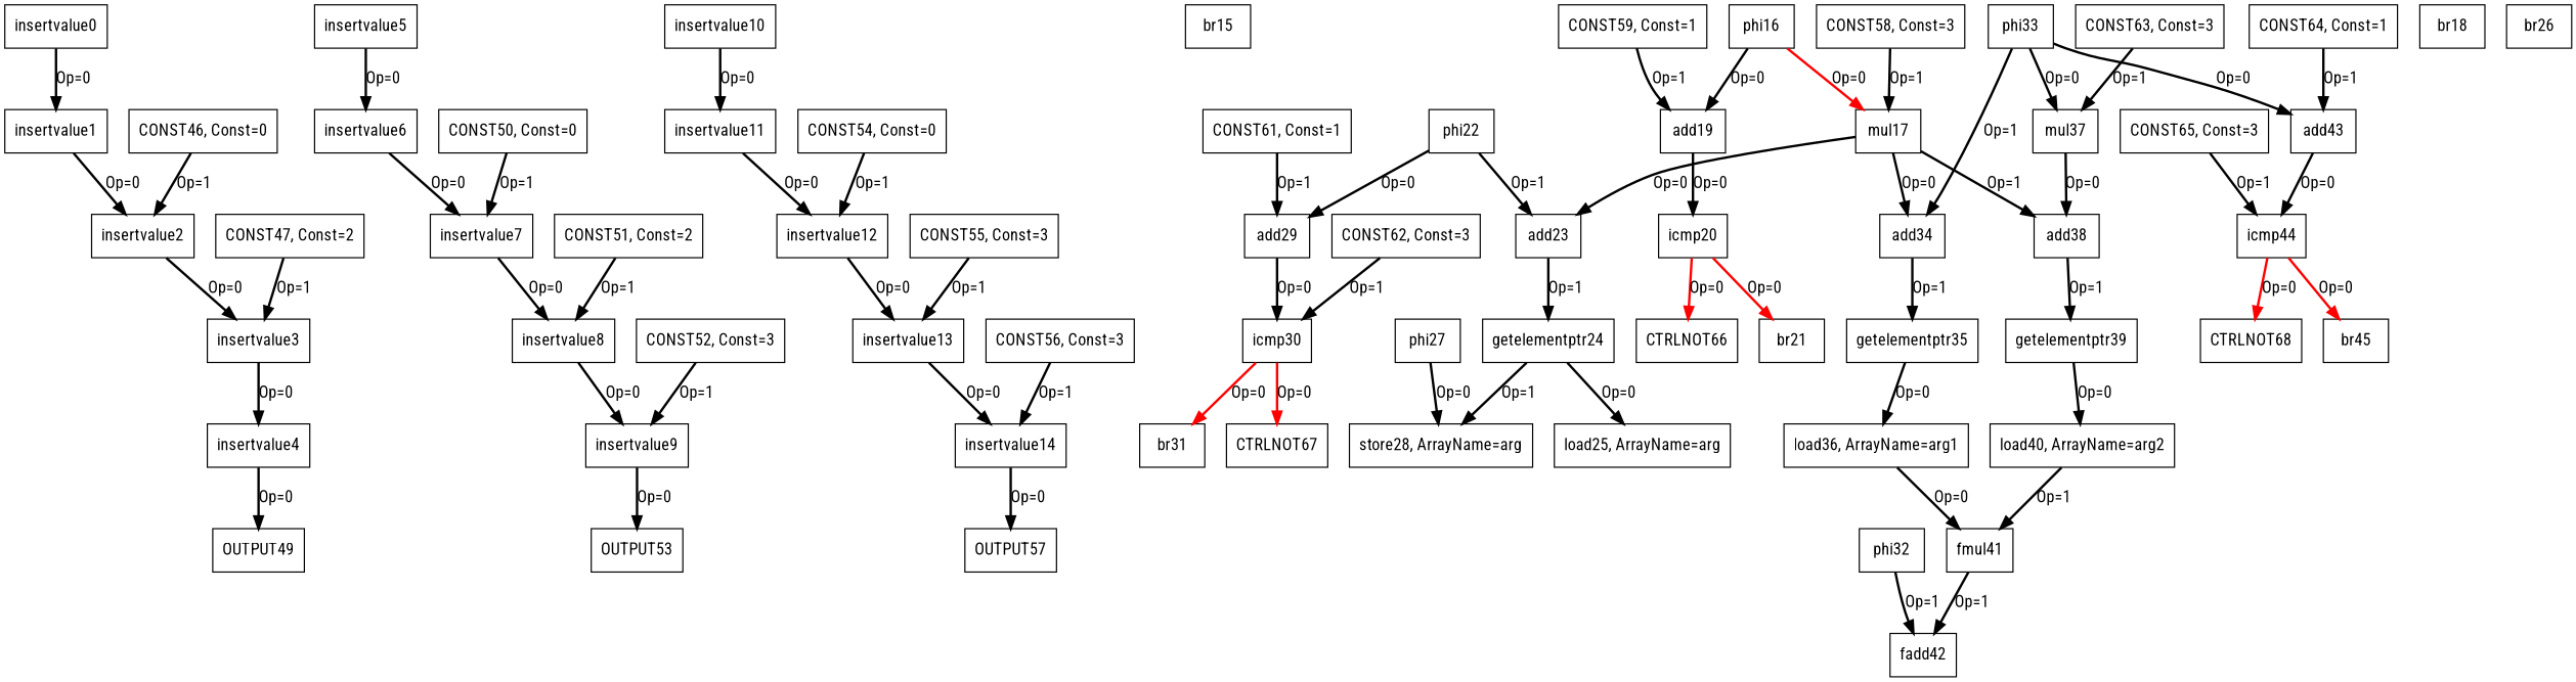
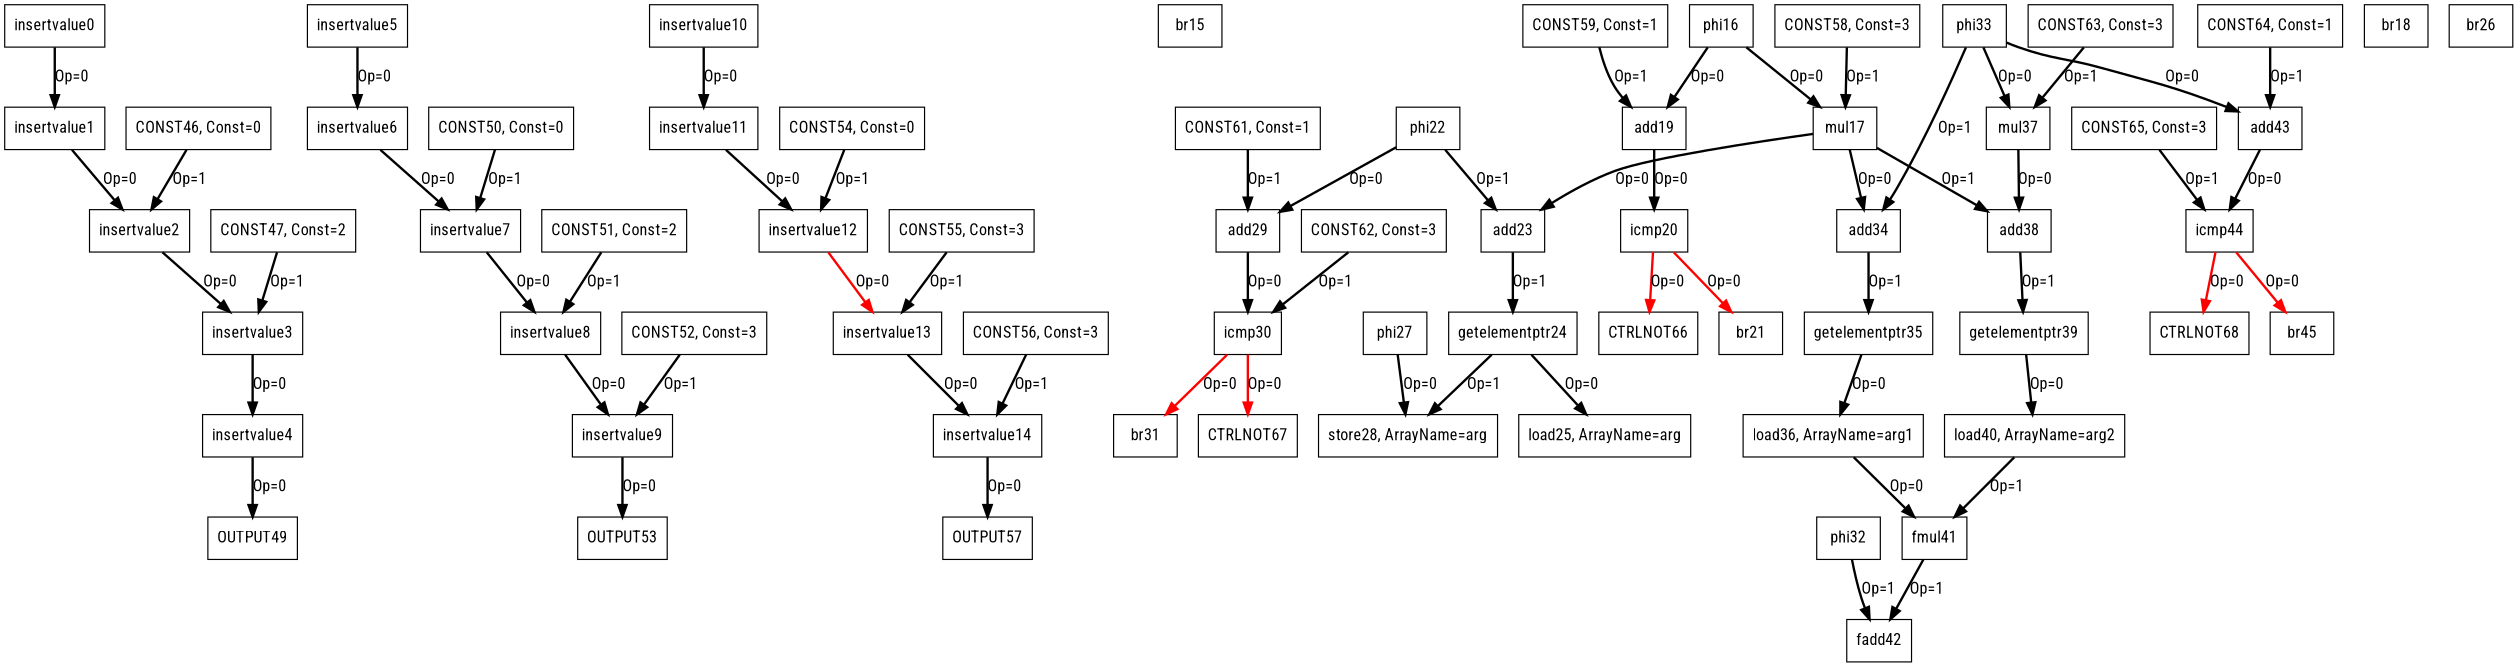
  digraph {
    fontname="Roboto Condensed"
    node [color=black fontname="Roboto Condensed" shape=box]
    edge [color=black fontname="Roboto Condensed" style=bold]
    n1 [label=insertvalue0]
    n2 [label=insertvalue1]
    n3 [label=insertvalue2]
    n4 [label=insertvalue3]
    n5 [label=insertvalue4]
    n6 [label=OUTPUT49]
    n7 [label=insertvalue5]
    n8 [label=insertvalue6]
    n9 [label=insertvalue7]
    n10 [label=insertvalue8]
    n11 [label=insertvalue9]
    n12 [label=OUTPUT53]
    n13 [label=insertvalue10]
    n14 [label=insertvalue11]
    n15 [label=insertvalue12]
    n16 [label=insertvalue13]
    n17 [label=insertvalue14]
    n18 [label=OUTPUT57]
    n19 [label=br15]
    n20 [label=phi16]
    n21 [label=mul17]
    n22 [label=add19]
    n23 [label=add23]
    n24 [label=add34]
    n25 [label=add38]
    n26 [label=icmp20]
    n27 [label=getelementptr24]
    n28 [label=getelementptr35]
    n29 [label=br18]
    n30 [label=br21]
    n31 [label=CTRLNOT66]
    n32 [label=phi22]
    n33 [label=add29]
    n34 [label=icmp30]
    n35 [label=getelementptr39]
    n36 [label="load25, ArrayName=arg"]
    n37 [label="store28, ArrayName=arg"]
    n38 [label=br26]
    n39 [label=phi27]
    n40 [label=br31]
    n41 [label=CTRLNOT67]
    n42 [label=phi32]
    n43 [label=fadd42]
    n44 [label=phi33]
    n45 [label=mul37]
    n46 [label=add43]
    n47 [label=icmp44]
    n48 [label="load36, ArrayName=arg1"]
    n49 [label=fmul41]
    n50 [label="load40, ArrayName=arg2"]
    n51 [label=br45]
    n52 [label=CTRLNOT68]
    n53 [label="CONST46, Const=0"]
    n54 [label="CONST47, Const=2"]
    n55 [label="CONST50, Const=0"]
    n56 [label="CONST51, Const=2"]
    n57 [label="CONST52, Const=3"]
    n58 [label="CONST54, Const=0"]
    n59 [label="CONST55, Const=3"]
    n60 [label="CONST56, Const=3"]
    n61 [label="CONST58, Const=3"]
    n62 [label="CONST59, Const=1"]
    n63 [label="CONST61, Const=1"]
    n64 [label="CONST62, Const=3"]
    n65 [label="CONST63, Const=3"]
    n66 [label="CONST64, Const=1"]
    n67 [label="CONST65, Const=3"]
    n1 -> n2 [label="Op=0"]
    n2 -> n3 [label="Op=0"]
    n3 -> n4 [label="Op=0"]
    n4 -> n5 [label="Op=0"]
    n5 -> n6 [label="Op=0"]
    n7 -> n8 [label="Op=0"]
    n8 -> n9 [label="Op=0"]
    n9 -> n10 [label="Op=0"]
    n10 -> n11 [label="Op=0"]
    n11 -> n12 [label="Op=0"]
    n13 -> n14 [label="Op=0"]
    n14 -> n15 [label="Op=0"]
-   n15 -> n16 [label="Op=0"]
+   n15 -> n16 [color=red label="Op=0"]
    n16 -> n17 [label="Op=0"]
    n17 -> n18 [label="Op=0"]
-   n20 -> n21 [color=red label="Op=0"]
+   n20 -> n21 [label="Op=0"]
    n20 -> n22 [label="Op=0"]
    n21 -> n23 [label="Op=0"]
    n21 -> n24 [label="Op=0"]
    n21 -> n25 [label="Op=1"]
    n22 -> n26 [label="Op=0"]
    n23 -> n27 [label="Op=1"]
    n24 -> n28 [label="Op=1"]
    n25 -> n35 [label="Op=1"]
    n26 -> n30 [color=red label="Op=0"]
    n26 -> n31 [color=red label="Op=0"]
    n27 -> n36 [label="Op=0"]
    n27 -> n37 [label="Op=1"]
    n28 -> n48 [label="Op=0"]
    n32 -> n23 [label="Op=1"]
    n32 -> n33 [label="Op=0"]
    n33 -> n34 [label="Op=0"]
    n34 -> n40 [color=red label="Op=0"]
    n34 -> n41 [color=red label="Op=0"]
    n35 -> n50 [label="Op=0"]
    n39 -> n37 [label="Op=0"]
    n42 -> n43 [label="Op=1"]
    n44 -> n24 [label="Op=1"]
    n44 -> n45 [label="Op=0"]
    n44 -> n46 [label="Op=0"]
    n45 -> n25 [label="Op=0"]
    n46 -> n47 [label="Op=0"]
    n47 -> n51 [color=red label="Op=0"]
    n47 -> n52 [color=red label="Op=0"]
    n48 -> n49 [label="Op=0"]
    n49 -> n43 [label="Op=1"]
    n50 -> n49 [label="Op=1"]
    n53 -> n3 [label="Op=1"]
    n54 -> n4 [label="Op=1"]
    n55 -> n9 [label="Op=1"]
    n56 -> n10 [label="Op=1"]
    n57 -> n11 [label="Op=1"]
    n58 -> n15 [label="Op=1"]
    n59 -> n16 [label="Op=1"]
    n60 -> n17 [label="Op=1"]
    n61 -> n21 [label="Op=1"]
    n62 -> n22 [label="Op=1"]
    n63 -> n33 [label="Op=1"]
    n64 -> n34 [label="Op=1"]
    n65 -> n45 [label="Op=1"]
    n66 -> n46 [label="Op=1"]
    n67 -> n47 [label="Op=1"]
  }
